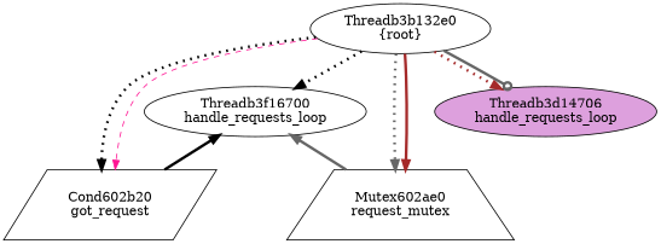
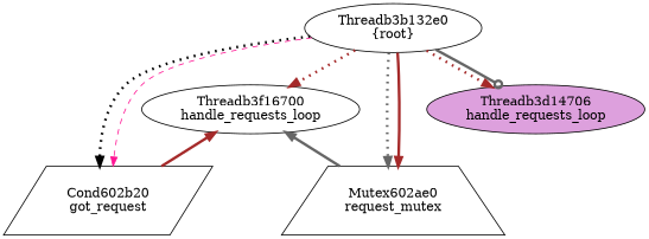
  digraph {
    node [color=black fillcolor=white style=filled]
    edge [arrowhead=normal color=gray40 penwidth=3]
    n1 [label="Threadb3f16700\nhandle_requests_loop"]
    n2 [label="Cond602b20\ngot_request" shape=parallelogram]
    n3 [label="Mutex602ae0\nrequest_mutex" shape=trapezium]
    n4 [fillcolor=plum label="Threadb3d14706\nhandle_requests_loop"]
    n5 [label="Threadb3b132e0\n{root}"]
-   n1 -> n2 [color=black dir=back]
+   n1 -> n2 [color=brown dir=back]
    n1 -> n3 [dir=back]
-   n5 -> n1 [color=black style=dotted]
+   n5 -> n1 [color=brown style=dotted]
    n5 -> n2 [color=black style=dotted]
    n5 -> n2 [color=deeppink penwdith=6 style=dashed arrowhead="" penwidth=""]
    n5 -> n3 [style=dotted]
    n5 -> n3 [color=brown]
    n5 -> n4 [color=brown style=dotted]
    n5 -> n4 [arrowhead=odot]
  }
